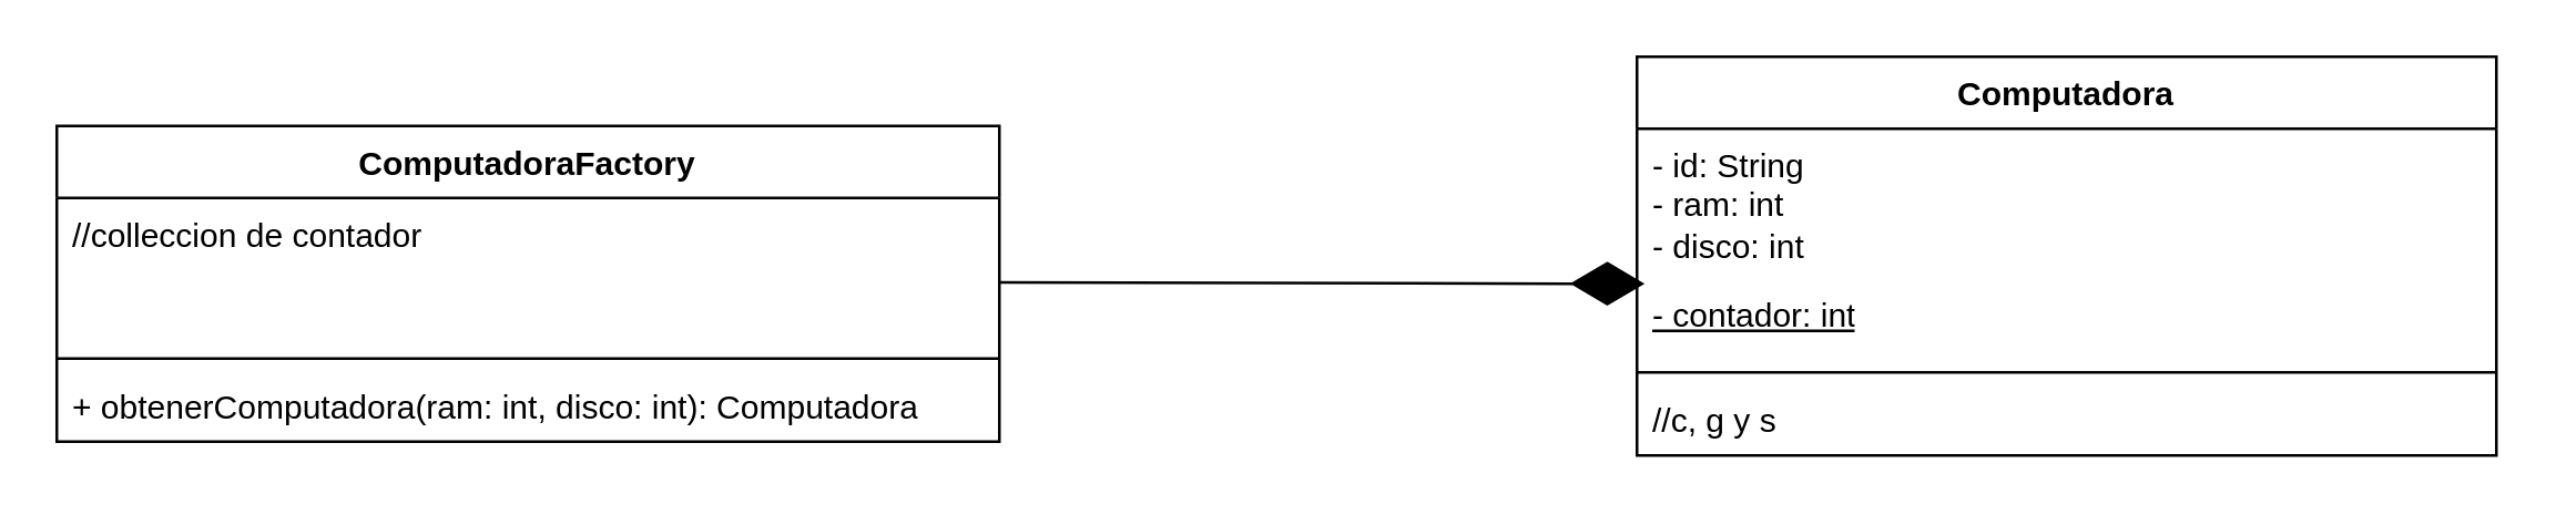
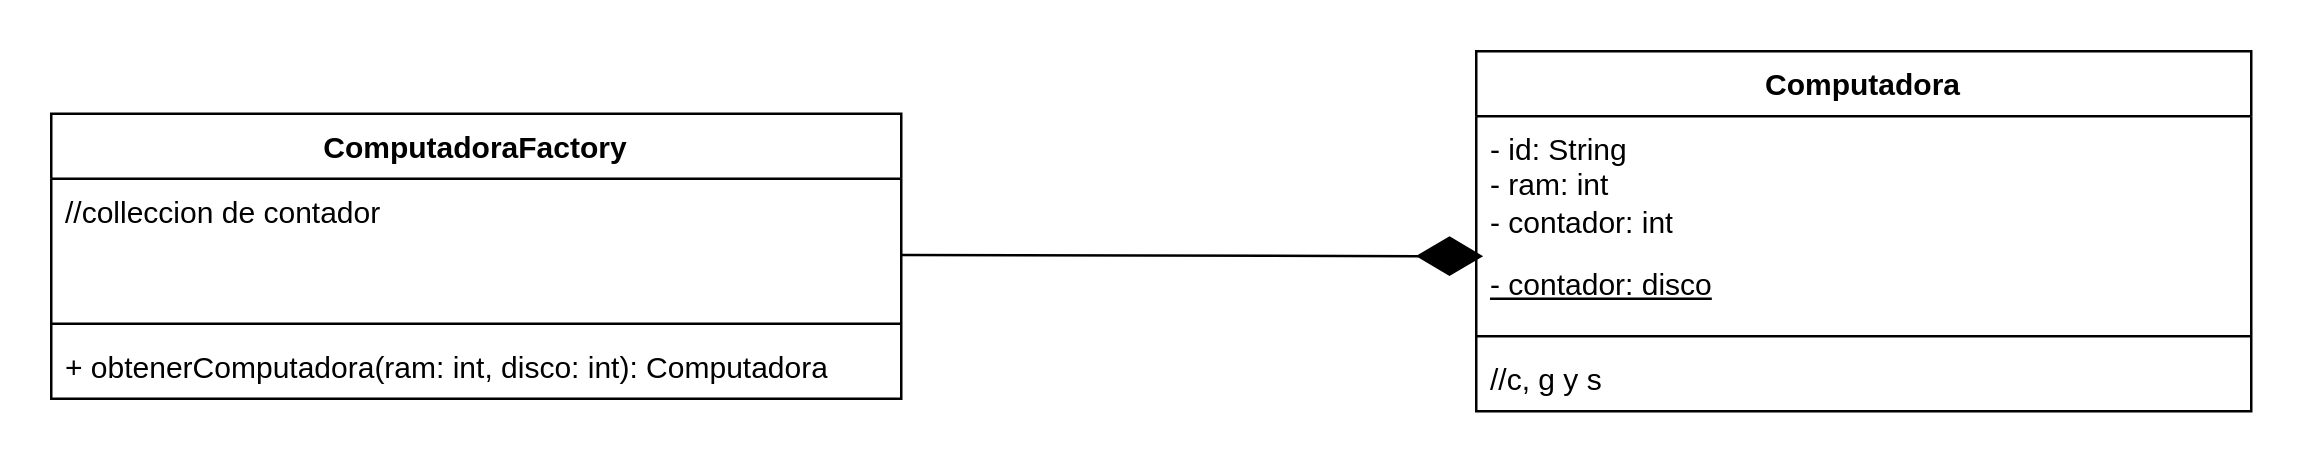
  <mxCell id="0" />
  <mxCell id="1" parent="0" />
  <mxCell id="2" value="Computadora" style="swimlane;fontStyle=1;align=center;verticalAlign=top;childLayout=stackLayout;horizontal=1;startSize=26;horizontalStack=0;resizeParent=1;resizeParentMax=0;resizeLast=0;collapsible=1;marginBottom=0;whiteSpace=wrap;html=1;" vertex="1" parent="1"><mxGeometry x="590" y="20" width="310" height="144" as="geometry" /></mxCell>
- <mxCell id="3" value="- id: String&lt;br&gt;- ram: int&lt;br&gt;- disco: int&lt;br&gt;" style="text;strokeColor=none;fillColor=none;align=left;verticalAlign=top;spacingLeft=4;spacingRight=4;overflow=hidden;rotatable=0;points=[[0,0.5],[1,0.5]];portConstraint=eastwest;whiteSpace=wrap;html=1;" vertex="1" parent="2"><mxGeometry y="26" width="310" height="54" as="geometry" /></mxCell>
- <mxCell id="4" value="&lt;u&gt;- contador: int&lt;/u&gt;" style="text;strokeColor=none;fillColor=none;align=left;verticalAlign=top;spacingLeft=4;spacingRight=4;overflow=hidden;rotatable=0;points=[[0,0.5],[1,0.5]];portConstraint=eastwest;whiteSpace=wrap;html=1;" vertex="1" parent="2"><mxGeometry y="80" width="310" height="30" as="geometry" /></mxCell>
+ <mxCell id="3" value="- id: String&lt;br&gt;- ram: int&lt;br&gt;- contador: int&lt;br&gt;" style="text;strokeColor=none;fillColor=none;align=left;verticalAlign=top;spacingLeft=4;spacingRight=4;overflow=hidden;rotatable=0;points=[[0,0.5],[1,0.5]];portConstraint=eastwest;whiteSpace=wrap;html=1;" vertex="1" parent="2"><mxGeometry y="26" width="310" height="54" as="geometry" /></mxCell>
+ <mxCell id="4" value="&lt;u&gt;- contador: disco&lt;/u&gt;" style="text;strokeColor=none;fillColor=none;align=left;verticalAlign=top;spacingLeft=4;spacingRight=4;overflow=hidden;rotatable=0;points=[[0,0.5],[1,0.5]];portConstraint=eastwest;whiteSpace=wrap;html=1;" vertex="1" parent="2"><mxGeometry y="80" width="310" height="30" as="geometry" /></mxCell>
  <mxCell id="5" value="" style="line;strokeWidth=1;fillColor=none;align=left;verticalAlign=middle;spacingTop=-1;spacingLeft=3;spacingRight=3;rotatable=0;labelPosition=right;points=[];portConstraint=eastwest;strokeColor=inherit;" vertex="1" parent="2"><mxGeometry y="110" width="310" height="8" as="geometry" /></mxCell>
  <mxCell id="6" value="//c, g y s" style="text;strokeColor=none;fillColor=none;align=left;verticalAlign=top;spacingLeft=4;spacingRight=4;overflow=hidden;rotatable=0;points=[[0,0.5],[1,0.5]];portConstraint=eastwest;whiteSpace=wrap;html=1;" vertex="1" parent="2"><mxGeometry y="118" width="310" height="26" as="geometry" /></mxCell>
  <mxCell id="7" value="ComputadoraFactory" style="swimlane;fontStyle=1;align=center;verticalAlign=top;childLayout=stackLayout;horizontal=1;startSize=26;horizontalStack=0;resizeParent=1;resizeParentMax=0;resizeLast=0;collapsible=1;marginBottom=0;whiteSpace=wrap;html=1;" vertex="1" parent="1"><mxGeometry x="20" y="45" width="340" height="114" as="geometry" /></mxCell>
  <mxCell id="8" value="//colleccion de contador" style="text;strokeColor=none;fillColor=none;align=left;verticalAlign=top;spacingLeft=4;spacingRight=4;overflow=hidden;rotatable=0;points=[[0,0.5],[1,0.5]];portConstraint=eastwest;whiteSpace=wrap;html=1;" vertex="1" parent="7"><mxGeometry y="26" width="340" height="54" as="geometry" /></mxCell>
  <mxCell id="9" value="" style="line;strokeWidth=1;fillColor=none;align=left;verticalAlign=middle;spacingTop=-1;spacingLeft=3;spacingRight=3;rotatable=0;labelPosition=right;points=[];portConstraint=eastwest;strokeColor=inherit;" vertex="1" parent="7"><mxGeometry y="80" width="340" height="8" as="geometry" /></mxCell>
  <mxCell id="10" value="+ obtenerComputadora(ram: int, disco: int): Computadora" style="text;strokeColor=none;fillColor=none;align=left;verticalAlign=top;spacingLeft=4;spacingRight=4;overflow=hidden;rotatable=0;points=[[0,0.5],[1,0.5]];portConstraint=eastwest;whiteSpace=wrap;html=1;" vertex="1" parent="7"><mxGeometry y="88" width="340" height="26" as="geometry" /></mxCell>
  <mxCell id="11" value="" style="endArrow=diamondThin;endFill=1;endSize=24;html=1;rounded=0;entryX=0.009;entryY=0.067;entryDx=0;entryDy=0;entryPerimeter=0;" edge="1" parent="1" target="4"><mxGeometry width="160" relative="1" as="geometry"><mxPoint x="360" y="101.5" as="sourcePoint" /><mxPoint x="520" y="101.5" as="targetPoint" /></mxGeometry></mxCell>
